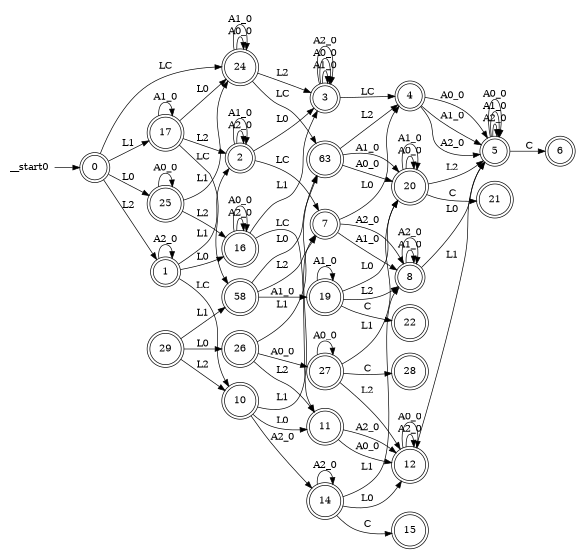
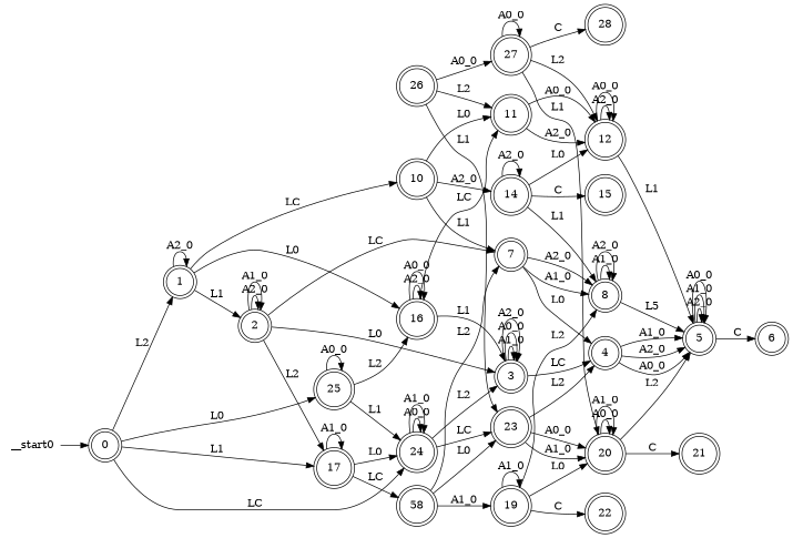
  digraph {
    rankdir=LR
    node [shape=doublecircle]
    n1 [label=0]
    n2 [label=1]
    n3 [label=17]
    n4 [label=25]
    n5 [label=24]
    n6 [label=2]
    n7 [label=10]
    n8 [label=16]
    n9 [label=58]
-   n10 [label=29]
    n11 [label=26]
    n12 [label=3]
    n13 [label=7]
    n14 [label=11]
    n15 [label=14]
    n16 [label=4]
    n17 [label=8]
    n18 [label=5]
    n19 [label=6]
    n20 [label=12]
    n21 [label=15]
    n22 [label=19]
-   n23 [label=63]
+   n23 [label=23]
    n24 [label=20]
    n25 [label=22]
    n26 [label=21]
    n27 [label=27]
    n28 [label=28]
    __start0 [shape=none]
    n1 -> n2 [label=L2]
    n1 -> n3 [label=L1]
    n1 -> n4 [label=L0]
    n1 -> n5 [label=LC]
    n2 -> n2 [label=A2_0]
    n2 -> n6 [label=L1]
    n2 -> n7 [label=LC]
    n2 -> n8 [label=L0]
    n3 -> n3 [label=A1_0]
    n3 -> n5 [label=L0]
-   n3 -> n6 [label=L2]
+   n6 -> n3 [label=L2]
    n3 -> n9 [label=LC]
    n4 -> n4 [label=A0_0]
    n4 -> n5 [label=L1]
    n4 -> n8 [label=L2]
    n5 -> n5 [label=A0_0]
    n5 -> n5 [label=A1_0]
    n5 -> n12 [label=L2]
    n5 -> n23 [label=LC]
    n6 -> n6 [label=A2_0]
    n6 -> n6 [label=A1_0]
    n6 -> n12 [label=L0]
    n6 -> n13 [label=LC]
    n7 -> n13 [label=L1]
    n7 -> n14 [label=L0]
    n7 -> n15 [label=A2_0]
    n8 -> n8 [label=A2_0]
    n8 -> n8 [label=A0_0]
    n8 -> n12 [label=L1]
    n8 -> n14 [label=LC]
    n9 -> n13 [label=L2]
    n9 -> n22 [label=A1_0]
    n9 -> n23 [label=L0]
-   n10 -> n7 [label=L2]
-   n10 -> n9 [label=L1]
-   n10 -> n11 [label=L0]
    n11 -> n14 [label=L2]
    n11 -> n23 [label=L1]
    n11 -> n27 [label=A0_0]
    n12 -> n12 [label=A1_0]
    n12 -> n12 [label=A0_0]
    n12 -> n12 [label=A2_0]
    n12 -> n16 [label=LC]
    n13 -> n16 [label=L0]
    n13 -> n17 [label=A1_0]
    n13 -> n17 [label=A2_0]
    n14 -> n20 [label=A0_0]
    n14 -> n20 [label=A2_0]
    n15 -> n15 [label=A2_0]
    n15 -> n17 [label=L1]
    n15 -> n20 [label=L0]
    n15 -> n21 [label=C]
    n16 -> n18 [label=A1_0]
    n16 -> n18 [label=A2_0]
    n16 -> n18 [label=A0_0]
    n17 -> n17 [label=A1_0]
    n17 -> n17 [label=A2_0]
-   n17 -> n18 [label=L0]
+   n17 -> n18 [label=L5]
    n18 -> n18 [label=A2_0]
    n18 -> n18 [label=A1_0]
    n18 -> n18 [label=A0_0]
    n18 -> n19 [label=C]
    n20 -> n18 [label=L1]
    n20 -> n20 [label=A2_0]
    n20 -> n20 [label=A0_0]
    n22 -> n17 [label=L2]
    n22 -> n22 [label=A1_0]
    n22 -> n24 [label=L0]
    n22 -> n25 [label=C]
    n23 -> n16 [label=L2]
    n23 -> n24 [label=A1_0]
    n23 -> n24 [label=A0_0]
    n24 -> n18 [label=L2]
    n24 -> n24 [label=A0_0]
    n24 -> n24 [label=A1_0]
    n24 -> n26 [label=C]
    n27 -> n20 [label=L2]
    n27 -> n24 [label=L1]
    n27 -> n27 [label=A0_0]
    n27 -> n28 [label=C]
    __start0 -> n1
  }
